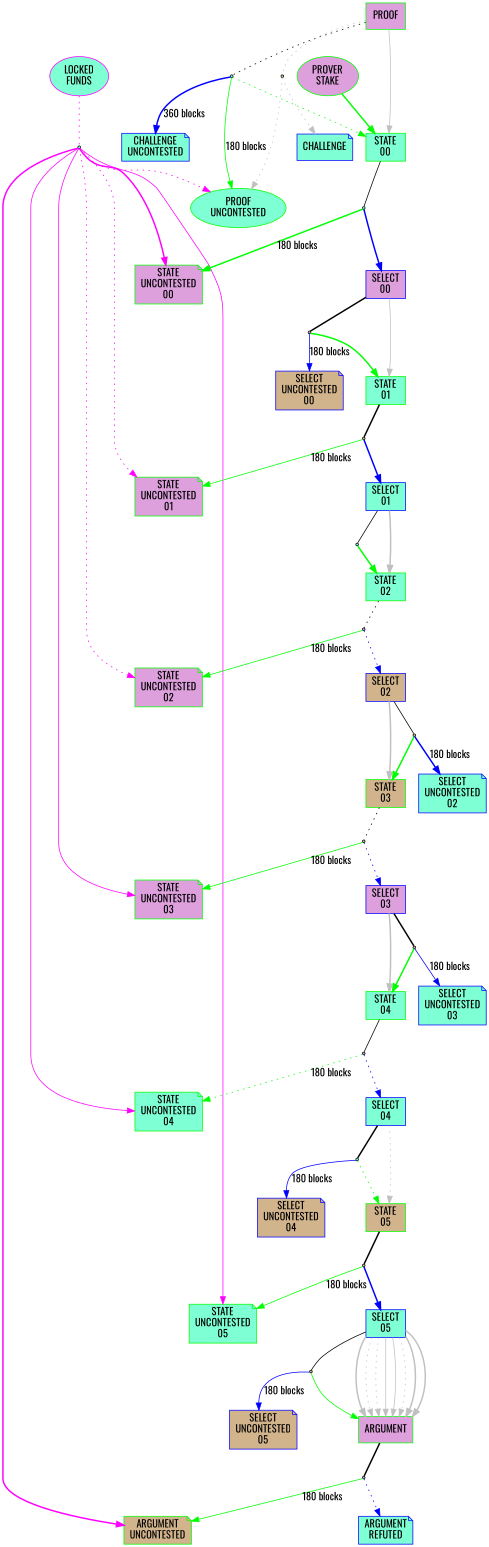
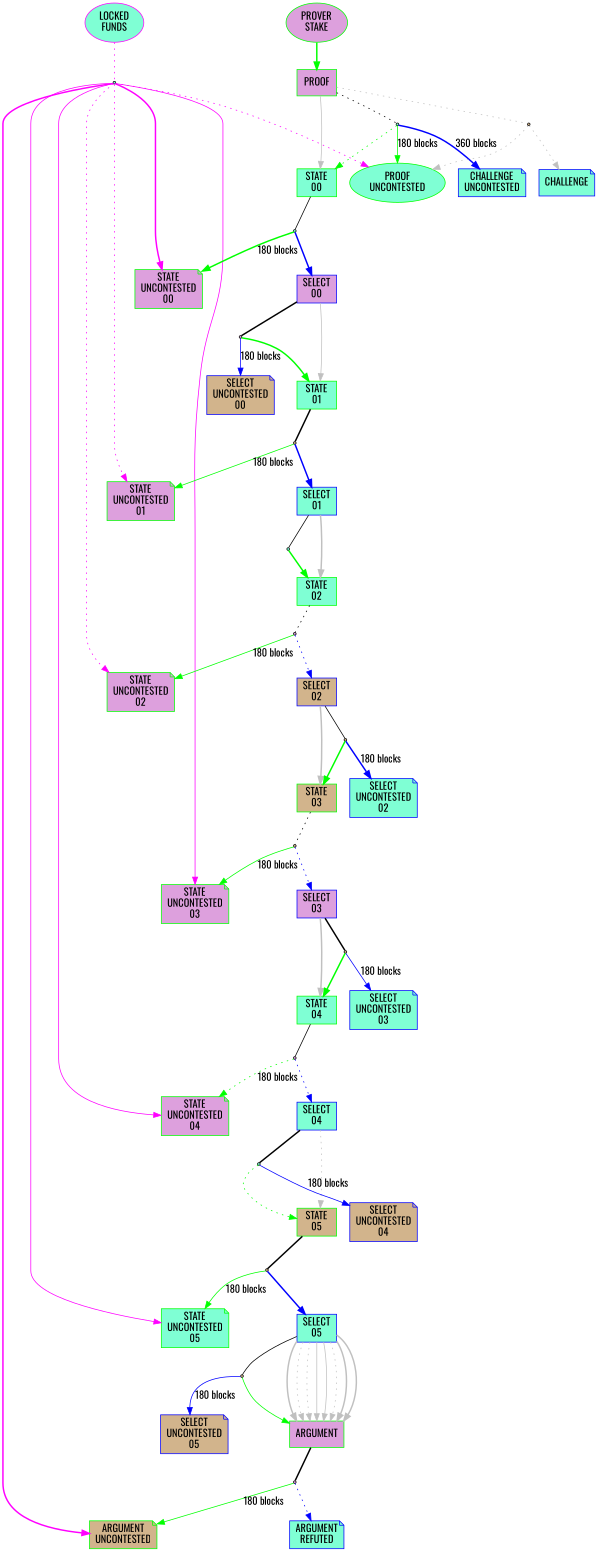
  digraph {
    fontname=Oswald
    node [color=green fillcolor=aquamarine fontname=Oswald shape=point style=filled]
    edge [fontname=Oswald style=bold]
    n1 [color=magenta label="LOCKED\nFUNDS" shape=oval]
    n2 [fillcolor=plum label="PROVER\nSTAKE" shape=oval]
    n3 [label="PROOF\nUNCONTESTED" shape=ellipse]
    LOCKED_FUNDS_output_0 [color=""]
    n5 [fillcolor=plum label=PROOF shape=box]
    n6 [fillcolor=plum label="STATE\nUNCONTESTED\n00" shape=note]
    n7 [fillcolor=plum label="STATE\nUNCONTESTED\n01" shape=note]
    n8 [fillcolor=plum label="STATE\nUNCONTESTED\n02" shape=note]
    n9 [fillcolor=plum label="STATE\nUNCONTESTED\n03" shape=note]
-   n10 [label="STATE\nUNCONTESTED\n04" shape=note]
+   n10 [fillcolor=plum label="STATE\nUNCONTESTED\n04" shape=note]
    n11 [label="STATE\nUNCONTESTED\n05" shape=note]
    n12 [fillcolor=tan label="ARGUMENT\nUNCONTESTED" shape=note]
    n13 [label="STATE\n00" shape=box]
    PROOF_output_0 [color=""]
    PROOF_output_2 [fillcolor=tan color=""]
    n16 [color=blue fillcolor=plum label="SELECT\n00" shape=box]
    STATE_00_output_0 [color=""]
    n18 [color=blue label="CHALLENGE\nUNCONTESTED" shape=note]
    n19 [color=blue label=CHALLENGE shape=note]
    n20 [label="STATE\n01" shape=box]
    SELECT_00_output_0 [fillcolor=plum color=""]
    n22 [color=blue label="SELECT\n01" shape=box]
    STATE_01_output_0 [fillcolor=tan color=""]
    n24 [color=blue fillcolor=tan label="SELECT\nUNCONTESTED\n00" shape=note]
    n25 [label="STATE\n02" shape=box]
    SELECT_01_output_0 [color=""]
    n27 [color=blue fillcolor=tan label="SELECT\n02" shape=box]
    STATE_02_output_0 [fillcolor=plum color=""]
    n29 [color=blue label="SELECT\nUNCONTESTED\n02" shape=note]
    n30 [color=blue label="SELECT\nUNCONTESTED\n03" shape=note]
    n31 [fillcolor=tan label="STATE\n03" shape=box]
    SELECT_02_output_0 [fillcolor=tan color=""]
    n33 [color=blue fillcolor=plum label="SELECT\n03" shape=box]
    STATE_03_output_0 [fillcolor=tan color=""]
    n35 [color=blue fillcolor=tan label="SELECT\nUNCONTESTED\n04" shape=note]
    n36 [label="STATE\n04" shape=box]
    SELECT_03_output_0 [fillcolor=tan color=""]
    n38 [color=blue label="SELECT\n04" shape=box]
    STATE_04_output_0 [fillcolor=plum color=""]
    n40 [color=blue fillcolor=tan label="SELECT\nUNCONTESTED\n05" shape=note]
    n41 [fillcolor=tan label="STATE\n05" shape=box]
    SELECT_04_output_0 [color=""]
    n43 [color=blue label="SELECT\n05" shape=box]
    STATE_05_output_0 [fillcolor=tan color=""]
    n45 [fillcolor=plum label=ARGUMENT shape=box]
    SELECT_05_output_0 [fillcolor=tan color=""]
    n47 [color=blue label="ARGUMENT\nREFUTED" shape=note]
    ARGUMENT_output_0 [fillcolor=plum color=""]
    subgraph sub_1 {
      rank=same
      n1
      n2
    }
    subgraph sub_2 {
      rank=same
    }
    n1 -> n3 [style=invis]
    n1 -> LOCKED_FUNDS_output_0 [arrowhead=none color=magenta style=dotted weight=20]
-   n2 -> n13 [color=green]
+   n2 -> n5 [color=green]
    LOCKED_FUNDS_output_0 -> n3 [color=magenta style=dotted]
    LOCKED_FUNDS_output_0 -> n6 [color=magenta]
    LOCKED_FUNDS_output_0 -> n7 [color=magenta style=dotted]
    LOCKED_FUNDS_output_0 -> n8 [color=magenta style=dotted]
    LOCKED_FUNDS_output_0 -> n9 [color=magenta style=solid]
    LOCKED_FUNDS_output_0 -> n10 [color=magenta style=solid]
    LOCKED_FUNDS_output_0 -> n11 [color=magenta style=solid]
    LOCKED_FUNDS_output_0 -> n12 [color=magenta]
    n5 -> n13 [style=invis weight=30]
    n5 -> n13 [color=gray style=solid]
    n5 -> PROOF_output_0 [arrowhead=none style=dotted]
    n5 -> PROOF_output_2 [arrowhead=none color=gray style=dotted]
    n6 -> n7 [style=invis weight=1]
    n7 -> n8 [style=invis weight=1]
    n8 -> n9 [style=invis weight=1]
    n9 -> n10 [style=invis weight=1]
    n10 -> n11 [style=invis weight=1]
    n13 -> n16 [style=invis weight=30]
    n13 -> STATE_00_output_0 [arrowhead=none style=solid]
    PROOF_output_0 -> n3 [color=green label="180 blocks" style=solid]
    PROOF_output_0 -> n13 [color=green style=dotted]
    PROOF_output_0 -> n18 [color=blue label="360 blocks"]
    PROOF_output_2 -> n3 [color=gray style=dotted]
    PROOF_output_2 -> n19 [color=gray style=dotted]
    n16 -> n20 [style=invis weight=30]
    n16 -> n20 [color=gray style=solid]
    n16 -> SELECT_00_output_0 [arrowhead=none]
    STATE_00_output_0 -> n6 [color=green label="180 blocks"]
    STATE_00_output_0 -> n16 [color=blue]
    n20 -> n22 [style=invis weight=30]
    n20 -> STATE_01_output_0 [arrowhead=none]
    SELECT_00_output_0 -> n20 [color=green]
    SELECT_00_output_0 -> n24 [color=blue label="180 blocks" style=solid weight=100]
    n22 -> n25 [style=invis weight=30]
    n22 -> n25 [color=gray]
    n22 -> SELECT_01_output_0 [arrowhead=none style=solid]
    STATE_01_output_0 -> n7 [color=green label="180 blocks" style=solid]
    STATE_01_output_0 -> n22 [color=blue]
    n25 -> n27 [style=invis weight=30]
    n25 -> STATE_02_output_0 [arrowhead=none style=dotted]
    SELECT_01_output_0 -> n25 [color=green]
    n27 -> n31 [style=invis weight=30]
    n27 -> n31 [color=gray]
    n27 -> SELECT_02_output_0 [arrowhead=none style=solid]
    STATE_02_output_0 -> n8 [color=green label="180 blocks" style=solid]
    STATE_02_output_0 -> n27 [color=blue style=dotted]
    n29 -> n30 [style=invis weight=0]
    n30 -> n35 [style=invis weight=0]
    n31 -> n33 [style=invis weight=30]
    n31 -> STATE_03_output_0 [arrowhead=none style=dotted]
    SELECT_02_output_0 -> n29 [color=blue label="180 blocks"]
    SELECT_02_output_0 -> n31 [color=green]
    n33 -> n36 [style=invis weight=30]
    n33 -> n36 [color=gray]
    n33 -> SELECT_03_output_0 [arrowhead=none]
    STATE_03_output_0 -> n9 [color=green label="180 blocks" style=solid]
    STATE_03_output_0 -> n33 [color=blue style=dotted]
    n35 -> n40 [style=invis weight=0]
    n36 -> n38 [style=invis weight=30]
    n36 -> STATE_04_output_0 [arrowhead=none style=solid]
    SELECT_03_output_0 -> n30 [color=blue label="180 blocks" style=solid]
    SELECT_03_output_0 -> n36 [color=green]
    n38 -> n41 [style=invis weight=30]
    n38 -> n41 [color=gray style=dotted]
    n38 -> SELECT_04_output_0 [arrowhead=none]
    STATE_04_output_0 -> n10 [color=green label="180 blocks" style=dotted]
    STATE_04_output_0 -> n38 [color=blue style=dotted]
    n41 -> n43 [style=invis weight=30]
    n41 -> STATE_05_output_0 [arrowhead=none]
    SELECT_04_output_0 -> n35 [color=blue label="180 blocks" style=solid]
    SELECT_04_output_0 -> n41 [color=green style=dotted]
    n43 -> n45 [style=invis weight=30]
    n43 -> n45 [color=gray]
    n43 -> n45 [color=gray style=dotted]
    n43 -> n45 [color=gray style=dotted]
    n43 -> n45 [color=gray style=solid]
    n43 -> n45 [color=gray style=solid]
    n43 -> n45 [color=gray style=dotted]
    n43 -> n45 [color=gray]
    n43 -> n45 [color=gray]
    n43 -> SELECT_05_output_0 [arrowhead=none style=solid]
    STATE_05_output_0 -> n11 [color=green label="180 blocks" style=solid]
    STATE_05_output_0 -> n43 [color=blue]
    n45 -> n47 [style=invis weight=30]
    n45 -> ARGUMENT_output_0 [arrowhead=none]
    SELECT_05_output_0 -> n40 [color=blue label="180 blocks" style=solid]
    SELECT_05_output_0 -> n45 [color=green style=solid]
    ARGUMENT_output_0 -> n12 [color=green label="180 blocks" style=solid]
    ARGUMENT_output_0 -> n47 [color=blue style=dotted]
  }
